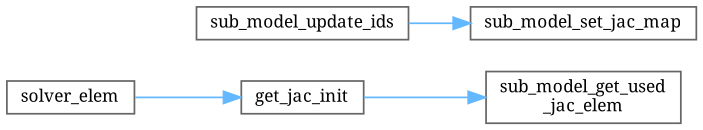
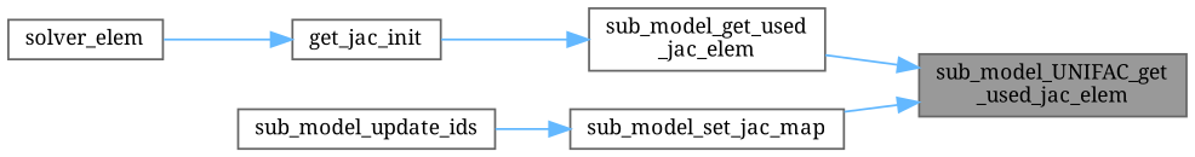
  digraph {
    fontname="Noto Serif"
    rankdir=RL
    node [color=grey40 fillcolor=white fontname="Noto Serif" fontsize=10 shape=box style=filled]
    edge [color=steelblue1 dir=back fontname="Noto Serif" fontsize=10 labelfontname=Helvetica labelfontsize=10 style=solid]
+   n1 [color=gray40 fillcolor=grey60 fontcolor=black height=0.2 label="sub_model_UNIFAC_get\l_used_jac_elem" width=0.4]
    n2 [height=0.2 label="sub_model_get_used\l_jac_elem" width=0.4]
    n3 [height=0.2 label=sub_model_set_jac_map width=0.4]
    n4 [height=0.2 label=get_jac_init width=0.4]
    n5 [height=0.2 label=sub_model_update_ids width=0.4]
    n6 [height=0.2 label=solver_elem width=0.4]
+   n1 -> n2
+   n1 -> n3
    n2 -> n4
    n3 -> n5
    n4 -> n6
  }
